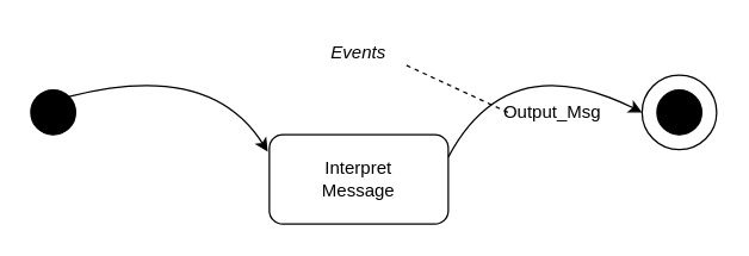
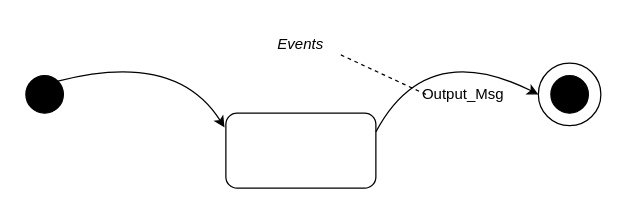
  <mxCell id="0" />
  <mxCell id="1" parent="0" />
  <mxCell id="2" value="" style="ellipse;whiteSpace=wrap;html=1;aspect=fixed;fillColor=#000000;" vertex="1" parent="1"><mxGeometry x="20" y="60" width="30" height="30" as="geometry" /></mxCell>
  <mxCell id="3" value="" style="ellipse;whiteSpace=wrap;html=1;aspect=fixed;" vertex="1" parent="1"><mxGeometry x="430" y="50" width="50" height="50" as="geometry" /></mxCell>
  <mxCell id="4" value="" style="ellipse;whiteSpace=wrap;html=1;aspect=fixed;fillColor=#000000;" vertex="1" parent="1"><mxGeometry x="440" y="60" width="30" height="30" as="geometry" /></mxCell>
  <mxCell id="5" value="" style="rounded=1;whiteSpace=wrap;html=1;" vertex="1" parent="1"><mxGeometry x="180" y="90" width="120" height="60" as="geometry" /></mxCell>
  <mxCell id="6" value="" style="curved=1;endArrow=classic;html=1;rounded=0;entryX=-0.009;entryY=0.19;entryDx=0;entryDy=0;exitX=1;exitY=0;exitDx=0;exitDy=0;entryPerimeter=0;" edge="1" parent="1" source="2" target="5"><mxGeometry width="50" height="50" relative="1" as="geometry"><mxPoint x="135.472" y="220" as="sourcePoint" /><mxPoint x="280" y="200" as="targetPoint" /><Array as="points"><mxPoint x="140" y="40" /></Array></mxGeometry></mxCell>
  <mxCell id="7" value="" style="curved=1;endArrow=classic;html=1;rounded=0;entryX=0;entryY=0.5;entryDx=0;entryDy=0;exitX=1;exitY=0.25;exitDx=0;exitDy=0;" edge="1" parent="1" source="5" target="3"><mxGeometry width="50" height="50" relative="1" as="geometry"><mxPoint x="56" y="74" as="sourcePoint" /><mxPoint x="189" y="111" as="targetPoint" /><Array as="points"><mxPoint x="340" y="30" /></Array></mxGeometry></mxCell>
- <mxCell id="8" value="Interpret Message" style="text;html=1;strokeColor=none;fillColor=none;align=center;verticalAlign=middle;whiteSpace=wrap;rounded=0;" vertex="1" parent="1"><mxGeometry x="210" y="105" width="60" height="30" as="geometry" /></mxCell>
  <mxCell id="9" value="Output_Msg" style="text;html=1;strokeColor=none;fillColor=none;align=center;verticalAlign=middle;whiteSpace=wrap;rounded=0;" vertex="1" parent="1"><mxGeometry x="340" y="60" width="60" height="30" as="geometry" /></mxCell>
  <mxCell id="10" value="&lt;i&gt;Events&lt;/i&gt;" style="text;html=1;strokeColor=none;fillColor=none;align=center;verticalAlign=middle;whiteSpace=wrap;rounded=0;" vertex="1" parent="1"><mxGeometry x="210" y="20" width="60" height="30" as="geometry" /></mxCell>
  <mxCell id="11" value="" style="endArrow=none;dashed=1;html=1;rounded=0;exitX=0;exitY=0.5;exitDx=0;exitDy=0;entryX=1;entryY=0.75;entryDx=0;entryDy=0;" edge="1" parent="1" source="9" target="10"><mxGeometry width="50" height="50" relative="1" as="geometry"><mxPoint x="220" y="100" as="sourcePoint" /><mxPoint x="270" y="50" as="targetPoint" /></mxGeometry></mxCell>
